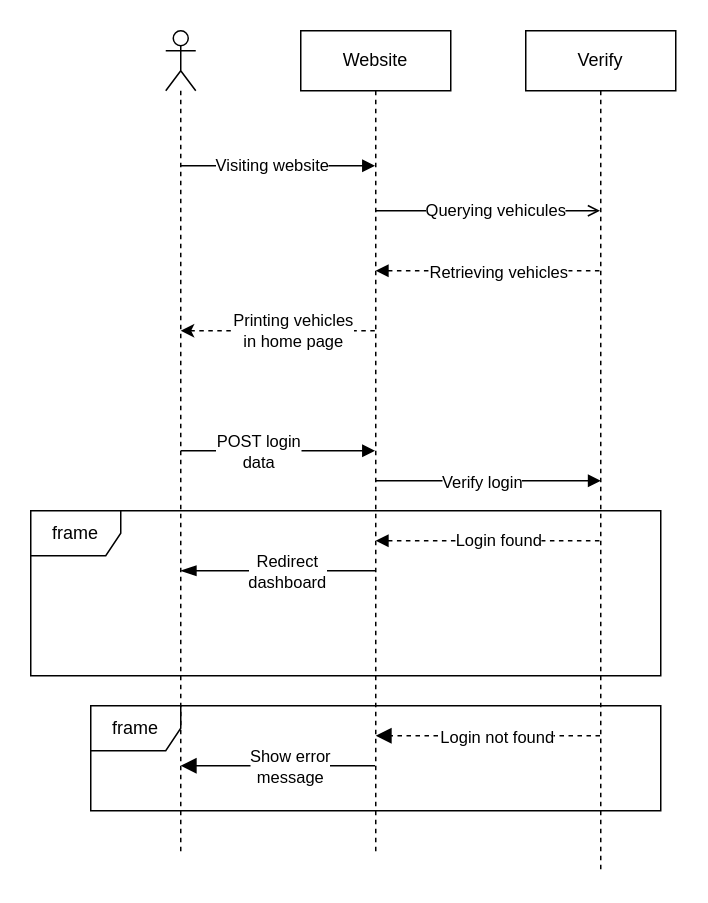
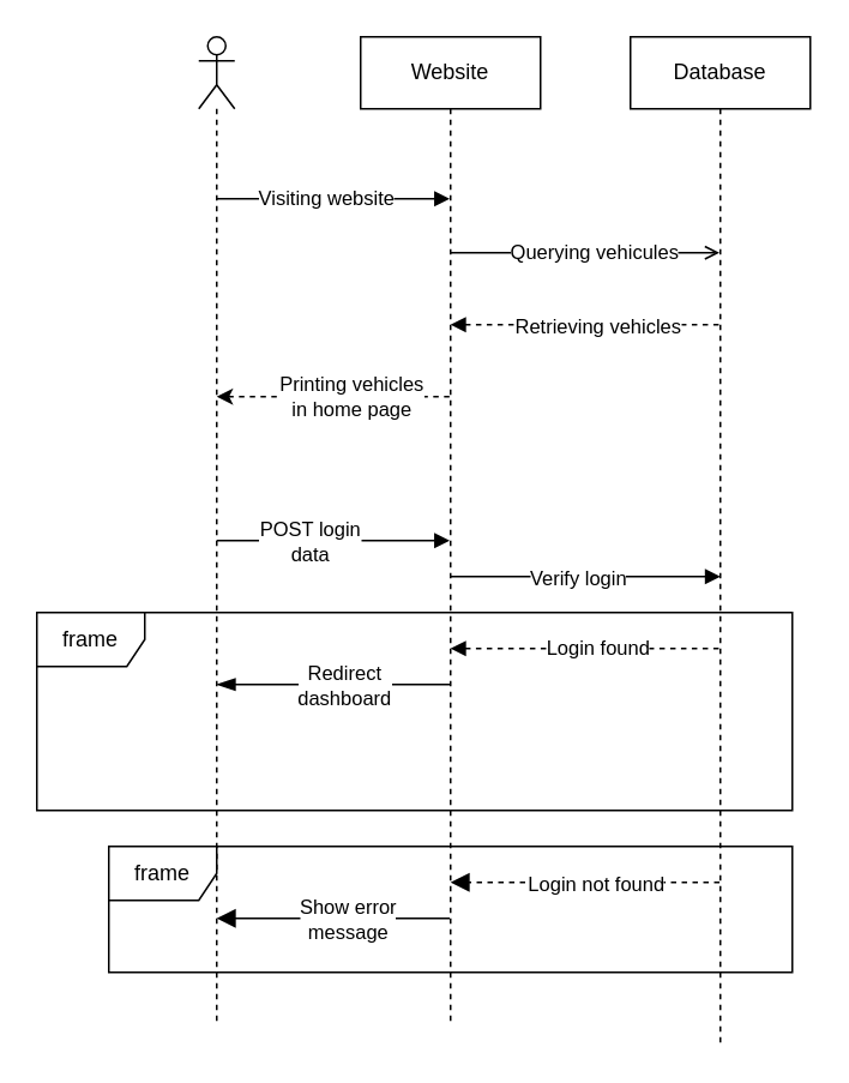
  <mxCell id="0" />
  <mxCell id="1" parent="0" />
  <mxCell id="2" value="" style="shape=umlLifeline;participant=umlActor;perimeter=lifelinePerimeter;whiteSpace=wrap;html=1;container=1;collapsible=0;recursiveResize=0;verticalAlign=top;spacingTop=36;outlineConnect=0;" parent="1" vertex="1"><mxGeometry x="110" y="20" width="20" height="550" as="geometry" /></mxCell>
  <mxCell id="3" value="" style="endArrow=block;endFill=1;html=1;align=left;verticalAlign=top;" parent="2" edge="1"><mxGeometry x="0.096" y="-10" relative="1" as="geometry"><mxPoint x="10" y="280" as="sourcePoint" /><mxPoint x="139.5" y="280" as="targetPoint" /><mxPoint as="offset" /></mxGeometry></mxCell>
  <mxCell id="4" value="POST login&lt;br&gt;data" style="edgeLabel;html=1;align=center;verticalAlign=middle;resizable=0;points=[];" parent="3" vertex="1" connectable="0"><mxGeometry x="-0.208" relative="1" as="geometry"><mxPoint as="offset" /></mxGeometry></mxCell>
  <mxCell id="5" value="" style="html=1;verticalAlign=bottom;endArrow=block;endSize=8;endFill=1;" parent="2" edge="1"><mxGeometry relative="1" as="geometry"><mxPoint x="139.5" y="490" as="sourcePoint" /><mxPoint x="10" y="490" as="targetPoint" /></mxGeometry></mxCell>
  <mxCell id="6" value="Show error &lt;br&gt;message" style="edgeLabel;html=1;align=center;verticalAlign=middle;resizable=0;points=[];" parent="5" vertex="1" connectable="0"><mxGeometry x="-0.114" relative="1" as="geometry"><mxPoint as="offset" /></mxGeometry></mxCell>
  <mxCell id="7" value="" style="endArrow=block;endFill=1;endSize=6;html=1;" parent="2" target="11" edge="1"><mxGeometry width="160" relative="1" as="geometry"><mxPoint x="10" y="90" as="sourcePoint" /><mxPoint x="170" y="90" as="targetPoint" /></mxGeometry></mxCell>
  <mxCell id="8" value="Visiting website" style="edgeLabel;html=1;align=center;verticalAlign=middle;resizable=0;points=[];" parent="7" vertex="1" connectable="0"><mxGeometry x="-0.202" y="1" relative="1" as="geometry"><mxPoint x="8" as="offset" /></mxGeometry></mxCell>
  <mxCell id="9" value="" style="endArrow=none;endFill=0;endSize=12;html=1;startArrow=classic;startFill=1;dashed=1;" parent="2" target="11" edge="1"><mxGeometry width="160" relative="1" as="geometry"><mxPoint x="10" y="200" as="sourcePoint" /><mxPoint x="170" y="200" as="targetPoint" /></mxGeometry></mxCell>
  <mxCell id="10" value="Printing vehicles &lt;br&gt;in home page" style="edgeLabel;html=1;align=center;verticalAlign=middle;resizable=0;points=[];" parent="9" vertex="1" connectable="0"><mxGeometry x="0.149" y="1" relative="1" as="geometry"><mxPoint as="offset" /></mxGeometry></mxCell>
  <mxCell id="11" value="Website" style="shape=umlLifeline;perimeter=lifelinePerimeter;whiteSpace=wrap;html=1;container=1;collapsible=0;recursiveResize=0;outlineConnect=0;" parent="1" vertex="1"><mxGeometry x="200" y="20" width="100" height="550" as="geometry" /></mxCell>
  <mxCell id="12" value="" style="endArrow=none;endFill=0;html=1;align=left;verticalAlign=top;startArrow=block;startFill=1;dashed=1;" parent="11" edge="1"><mxGeometry x="-1" relative="1" as="geometry"><mxPoint x="50" y="340" as="sourcePoint" /><mxPoint x="199.5" y="340" as="targetPoint" /></mxGeometry></mxCell>
  <mxCell id="13" value="Login found" style="edgeLabel;html=1;align=center;verticalAlign=middle;resizable=0;points=[];" parent="12" vertex="1" connectable="0"><mxGeometry x="0.08" y="1" relative="1" as="geometry"><mxPoint as="offset" /></mxGeometry></mxCell>
  <mxCell id="14" value="" style="endArrow=none;endFill=0;endSize=12;html=1;startArrow=block;startFill=1;dashed=1;" parent="11" target="16" edge="1"><mxGeometry width="160" relative="1" as="geometry"><mxPoint x="50" y="160" as="sourcePoint" /><mxPoint x="210" y="160" as="targetPoint" /></mxGeometry></mxCell>
  <mxCell id="15" value="Retrieving vehicles" style="edgeLabel;html=1;align=center;verticalAlign=middle;resizable=0;points=[];" parent="14" vertex="1" connectable="0"><mxGeometry x="-0.15" relative="1" as="geometry"><mxPoint x="17" as="offset" /></mxGeometry></mxCell>
- <mxCell id="16" value="Verify" style="shape=umlLifeline;perimeter=lifelinePerimeter;whiteSpace=wrap;html=1;container=1;collapsible=0;recursiveResize=0;outlineConnect=0;" parent="1" vertex="1"><mxGeometry x="350" y="20" width="100" height="560" as="geometry" /></mxCell>
+ <mxCell id="16" value="Database" style="shape=umlLifeline;perimeter=lifelinePerimeter;whiteSpace=wrap;html=1;container=1;collapsible=0;recursiveResize=0;outlineConnect=0;" parent="1" vertex="1"><mxGeometry x="350" y="20" width="100" height="560" as="geometry" /></mxCell>
  <mxCell id="17" value="" style="endArrow=block;endFill=1;html=1;align=left;verticalAlign=top;" parent="1" edge="1"><mxGeometry x="-1" relative="1" as="geometry"><mxPoint x="249.5" y="320" as="sourcePoint" /><mxPoint x="400" y="320" as="targetPoint" /></mxGeometry></mxCell>
  <mxCell id="18" value="Verify login" style="edgeLabel;html=1;align=center;verticalAlign=middle;resizable=0;points=[];" parent="17" vertex="1" connectable="0"><mxGeometry x="-0.237" relative="1" as="geometry"><mxPoint x="14" as="offset" /></mxGeometry></mxCell>
  <mxCell id="19" value="" style="html=1;verticalAlign=bottom;endArrow=blockThin;endSize=8;startArrow=none;startFill=0;endFill=1;" parent="1" edge="1"><mxGeometry relative="1" as="geometry"><mxPoint x="249.5" y="380" as="sourcePoint" /><mxPoint x="120" y="380" as="targetPoint" /></mxGeometry></mxCell>
  <mxCell id="20" value="Redirect &lt;br&gt;dashboard" style="edgeLabel;html=1;align=center;verticalAlign=middle;resizable=0;points=[];" parent="19" vertex="1" connectable="0"><mxGeometry x="-0.093" relative="1" as="geometry"><mxPoint as="offset" /></mxGeometry></mxCell>
  <mxCell id="21" value="frame" style="shape=umlFrame;whiteSpace=wrap;html=1;swimlaneFillColor=none;perimeterSpacing=0;shadow=0;sketch=0;" parent="1" vertex="1"><mxGeometry x="20" y="340" width="420" height="110" as="geometry" /></mxCell>
  <mxCell id="22" value="frame" style="shape=umlFrame;whiteSpace=wrap;html=1;" parent="1" vertex="1"><mxGeometry x="60" y="470" width="380" height="70" as="geometry" /></mxCell>
  <mxCell id="23" value="" style="html=1;verticalAlign=bottom;endArrow=block;endSize=8;endFill=1;dashed=1;" parent="1" edge="1"><mxGeometry relative="1" as="geometry"><mxPoint x="399.5" y="490" as="sourcePoint" /><mxPoint x="250" y="490" as="targetPoint" /></mxGeometry></mxCell>
  <mxCell id="24" value="Login not found" style="edgeLabel;html=1;align=center;verticalAlign=middle;resizable=0;points=[];" parent="23" vertex="1" connectable="0"><mxGeometry x="-0.169" y="-2" relative="1" as="geometry"><mxPoint x="-7" y="2" as="offset" /></mxGeometry></mxCell>
  <mxCell id="25" value="" style="endArrow=open;endFill=1;endSize=6;html=1;" parent="1" source="11" target="16" edge="1"><mxGeometry width="160" relative="1" as="geometry"><mxPoint x="250" y="150" as="sourcePoint" /><mxPoint x="410" y="150" as="targetPoint" /><Array as="points"><mxPoint x="390" y="140" /></Array></mxGeometry></mxCell>
  <mxCell id="26" value="Querying vehicules" style="edgeLabel;html=1;align=center;verticalAlign=middle;resizable=0;points=[];" parent="25" vertex="1" connectable="0"><mxGeometry x="0.159" y="1" relative="1" as="geometry"><mxPoint x="-7" as="offset" /></mxGeometry></mxCell>
